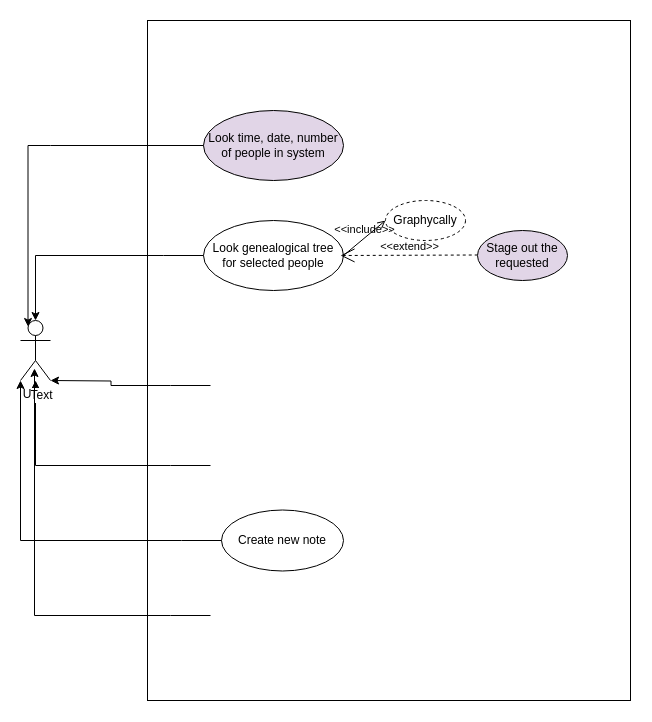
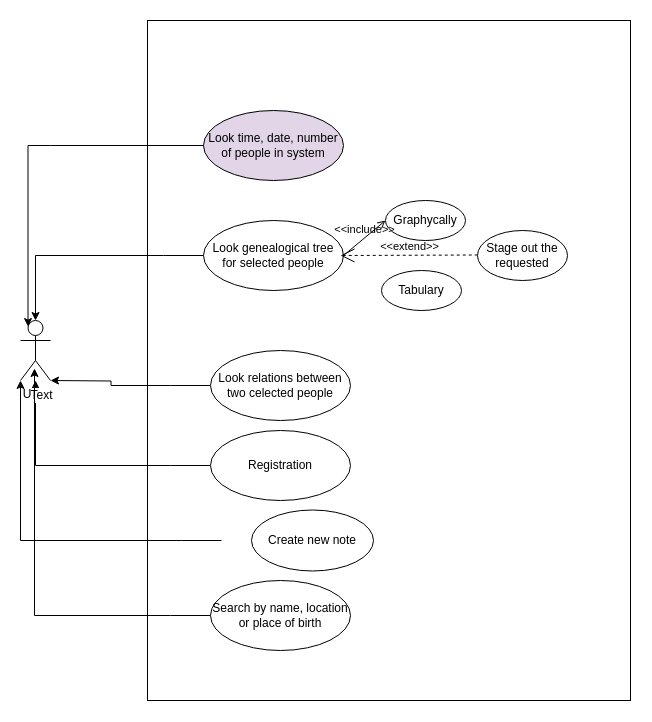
  <mxCell id="0" />
  <mxCell id="1" parent="0" />
  <mxCell id="2" value="" style="rounded=0;whiteSpace=wrap;html=1;" vertex="1" parent="1"><mxGeometry x="147" y="20" width="483" height="680" as="geometry" /></mxCell>
  <mxCell id="3" value="User&lt;br&gt;" style="shape=umlActor;verticalLabelPosition=bottom;labelBackgroundColor=#ffffff;verticalAlign=top;html=1;" vertex="1" parent="1"><mxGeometry x="20" y="320" width="30" height="60" as="geometry" /></mxCell>
  <mxCell id="4" value="Look time, date, number of people in system" style="ellipse;whiteSpace=wrap;html=1;fillColor=#e1d5e7;" vertex="1" parent="1"><mxGeometry x="203" y="110" width="140" height="70" as="geometry" /></mxCell>
  <mxCell id="5" value="Look genealogical tree for selected people" style="ellipse;whiteSpace=wrap;html=1;" vertex="1" parent="1"><mxGeometry x="203" y="220" width="140" height="70" as="geometry" /></mxCell>
- <mxCell id="9" value="Graphycally" style="ellipse;whiteSpace=wrap;html=1;dashed=1;" vertex="1" parent="1"><mxGeometry x="385" y="200" width="80" height="40" as="geometry" /></mxCell>
+ <mxCell id="6" value="Look relations between two celected people" style="ellipse;whiteSpace=wrap;html=1;" vertex="1" parent="1"><mxGeometry x="210" y="350" width="140" height="70" as="geometry" /></mxCell>
+ <mxCell id="7" value="Registration" style="ellipse;whiteSpace=wrap;html=1;" vertex="1" parent="1"><mxGeometry x="210" y="430" width="140" height="70" as="geometry" /></mxCell>
+ <mxCell id="8" value="Search by name, location or place of birth" style="ellipse;whiteSpace=wrap;html=1;" vertex="1" parent="1"><mxGeometry x="210" y="580" width="140" height="70" as="geometry" /></mxCell>
+ <mxCell id="9" value="Graphycally" style="ellipse;whiteSpace=wrap;html=1;" vertex="1" parent="1"><mxGeometry x="385" y="200" width="80" height="40" as="geometry" /></mxCell>
+ <mxCell id="10" value="Tabulary" style="ellipse;whiteSpace=wrap;html=1;" vertex="1" parent="1"><mxGeometry x="381" y="270" width="80" height="40" as="geometry" /></mxCell>
  <mxCell id="11" value="&amp;lt;&amp;lt;include&amp;gt;&amp;gt;" style="edgeStyle=none;html=1;endArrow=open;verticalAlign=bottom;dashed=0;labelBackgroundColor=none;entryX=0;entryY=0.5;entryDx=0;entryDy=0;exitX=1;exitY=0.5;exitDx=0;exitDy=0;" edge="1" parent="1" source="5" target="9"><mxGeometry width="160" relative="1" as="geometry"><mxPoint x="350" y="384.5" as="sourcePoint" /><mxPoint x="510" y="384.5" as="targetPoint" /></mxGeometry></mxCell>
- <mxCell id="12" value="Create new note" style="ellipse;whiteSpace=wrap;html=1;" vertex="1" parent="1"><mxGeometry x="221" y="509.5" width="122" height="61" as="geometry" /></mxCell>
+ <mxCell id="12" value="Create new note" style="ellipse;whiteSpace=wrap;html=1;" vertex="1" parent="1"><mxGeometry x="251" y="509.5" width="122" height="61" as="geometry" /></mxCell>
  <mxCell id="13" value="&amp;lt;&amp;lt;extend&amp;gt;&amp;gt;" style="edgeStyle=none;html=1;startArrow=open;endArrow=none;startSize=12;verticalAlign=bottom;dashed=1;labelBackgroundColor=none;" edge="1" parent="1"><mxGeometry width="160" relative="1" as="geometry"><mxPoint x="340" y="255" as="sourcePoint" /><mxPoint x="477" y="254.5" as="targetPoint" /></mxGeometry></mxCell>
- <mxCell id="14" value="Stage out the requested" style="ellipse;whiteSpace=wrap;html=1;fillColor=#e1d5e7;" vertex="1" parent="1"><mxGeometry x="477" y="230" width="90" height="50" as="geometry" /></mxCell>
+ <mxCell id="14" value="Stage out the requested" style="ellipse;whiteSpace=wrap;html=1;" vertex="1" parent="1"><mxGeometry x="477" y="230" width="90" height="50" as="geometry" /></mxCell>
  <mxCell id="15" style="edgeStyle=orthogonalEdgeStyle;rounded=0;orthogonalLoop=1;jettySize=auto;html=1;entryX=0.25;entryY=0.1;entryDx=0;entryDy=0;entryPerimeter=0;" edge="1" parent="1" source="16" target="3"><mxGeometry relative="1" as="geometry" /></mxCell>
  <mxCell id="16" value="" style="line;strokeWidth=1;fillColor=none;align=left;verticalAlign=middle;spacingTop=-1;spacingLeft=3;spacingRight=3;rotatable=0;labelPosition=right;points=[];portConstraint=eastwest;" vertex="1" parent="1"><mxGeometry x="50" y="141" width="153" height="8" as="geometry" /></mxCell>
  <mxCell id="17" style="edgeStyle=orthogonalEdgeStyle;rounded=0;orthogonalLoop=1;jettySize=auto;html=1;entryX=0.5;entryY=0;entryDx=0;entryDy=0;entryPerimeter=0;" edge="1" parent="1" source="18" target="3"><mxGeometry relative="1" as="geometry" /></mxCell>
  <mxCell id="18" value="" style="line;strokeWidth=1;fillColor=none;align=left;verticalAlign=middle;spacingTop=-1;spacingLeft=3;spacingRight=3;rotatable=0;labelPosition=right;points=[];portConstraint=eastwest;" vertex="1" parent="1"><mxGeometry x="163" y="251" width="40" height="8" as="geometry" /></mxCell>
  <mxCell id="19" style="edgeStyle=orthogonalEdgeStyle;rounded=0;orthogonalLoop=1;jettySize=auto;html=1;" edge="1" parent="1" source="20"><mxGeometry relative="1" as="geometry"><mxPoint x="50" y="380" as="targetPoint" /></mxGeometry></mxCell>
  <mxCell id="20" value="" style="line;strokeWidth=1;fillColor=none;align=left;verticalAlign=middle;spacingTop=-1;spacingLeft=3;spacingRight=3;rotatable=0;labelPosition=right;points=[];portConstraint=eastwest;" vertex="1" parent="1"><mxGeometry x="170" y="381" width="40" height="8" as="geometry" /></mxCell>
  <mxCell id="21" style="edgeStyle=orthogonalEdgeStyle;rounded=0;orthogonalLoop=1;jettySize=auto;html=1;" edge="1" parent="1" source="23" target="3"><mxGeometry relative="1" as="geometry" /></mxCell>
  <mxCell id="22" value="Text" style="text;html=1;resizable=0;points=[];align=center;verticalAlign=middle;labelBackgroundColor=#ffffff;" vertex="1" connectable="0" parent="21"><mxGeometry x="0.873" y="-5" relative="1" as="geometry"><mxPoint as="offset" /></mxGeometry></mxCell>
  <mxCell id="23" value="" style="line;strokeWidth=1;fillColor=none;align=left;verticalAlign=middle;spacingTop=-1;spacingLeft=3;spacingRight=3;rotatable=0;labelPosition=right;points=[];portConstraint=eastwest;" vertex="1" parent="1"><mxGeometry x="170" y="461" width="40" height="8" as="geometry" /></mxCell>
  <mxCell id="24" style="edgeStyle=orthogonalEdgeStyle;rounded=0;orthogonalLoop=1;jettySize=auto;html=1;entryX=0.467;entryY=0.8;entryDx=0;entryDy=0;entryPerimeter=0;" edge="1" parent="1" source="25" target="3"><mxGeometry relative="1" as="geometry" /></mxCell>
  <mxCell id="25" value="" style="line;strokeWidth=1;fillColor=none;align=left;verticalAlign=middle;spacingTop=-1;spacingLeft=3;spacingRight=3;rotatable=0;labelPosition=right;points=[];portConstraint=eastwest;" vertex="1" parent="1"><mxGeometry x="170" y="611" width="40" height="8" as="geometry" /></mxCell>
  <mxCell id="26" style="edgeStyle=orthogonalEdgeStyle;rounded=0;orthogonalLoop=1;jettySize=auto;html=1;entryX=0;entryY=1;entryDx=0;entryDy=0;entryPerimeter=0;" edge="1" parent="1" source="27" target="3"><mxGeometry relative="1" as="geometry"><mxPoint x="-40" y="440" as="targetPoint" /></mxGeometry></mxCell>
  <mxCell id="27" value="" style="line;strokeWidth=1;fillColor=none;align=left;verticalAlign=middle;spacingTop=-1;spacingLeft=3;spacingRight=3;rotatable=0;labelPosition=right;points=[];portConstraint=eastwest;" vertex="1" parent="1"><mxGeometry x="181" y="536" width="40" height="8" as="geometry" /></mxCell>
